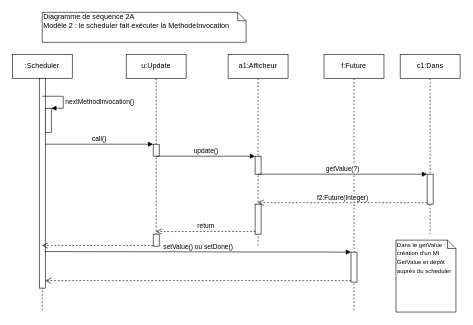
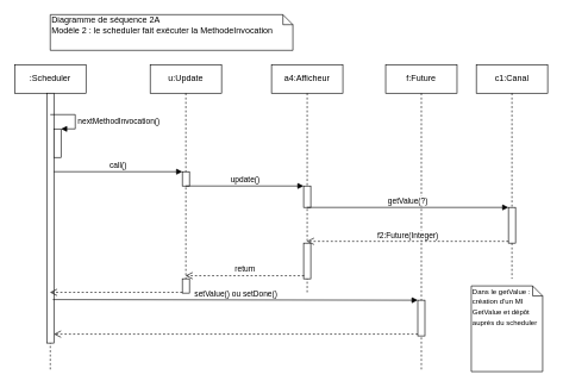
  <mxCell id="0" />
  <mxCell id="1" parent="0" />
  <mxCell id="2" value=":Scheduler" style="shape=umlLifeline;perimeter=lifelinePerimeter;whiteSpace=wrap;html=1;container=1;collapsible=0;recursiveResize=0;outlineConnect=0;" vertex="1" parent="1"><mxGeometry x="20" y="90" width="100" height="430" as="geometry" /></mxCell>
  <mxCell id="3" value="" style="html=1;points=[];perimeter=orthogonalPerimeter;" vertex="1" parent="2"><mxGeometry x="45" y="40" width="10" height="350" as="geometry" /></mxCell>
  <mxCell id="4" value="" style="html=1;points=[];perimeter=orthogonalPerimeter;" vertex="1" parent="2"><mxGeometry x="55" y="90" width="10" height="40" as="geometry" /></mxCell>
  <mxCell id="5" value="nextMethodInvocation()" style="edgeStyle=orthogonalEdgeStyle;html=1;align=left;spacingLeft=2;endArrow=block;rounded=0;entryX=1;entryY=0;" edge="1" parent="2" target="4"><mxGeometry x="0.2" relative="1" as="geometry"><mxPoint x="50" y="70" as="sourcePoint" /><Array as="points"><mxPoint x="85" y="70" /></Array><mxPoint as="offset" /></mxGeometry></mxCell>
  <mxCell id="6" value="u:Update" style="shape=umlLifeline;perimeter=lifelinePerimeter;whiteSpace=wrap;html=1;container=1;collapsible=0;recursiveResize=0;outlineConnect=0;" vertex="1" parent="1"><mxGeometry x="210" y="90" width="100" height="320" as="geometry" /></mxCell>
  <mxCell id="7" value="" style="html=1;points=[];perimeter=orthogonalPerimeter;" vertex="1" parent="6"><mxGeometry x="45" y="150" width="10" height="20" as="geometry" /></mxCell>
  <mxCell id="8" value="" style="html=1;points=[];perimeter=orthogonalPerimeter;" vertex="1" parent="6"><mxGeometry x="45" y="300" width="10" height="20" as="geometry" /></mxCell>
  <mxCell id="9" value="call()" style="html=1;verticalAlign=bottom;endArrow=block;entryX=0;entryY=0;" edge="1" parent="1" source="3" target="7"><mxGeometry relative="1" as="geometry"><mxPoint x="180" y="240" as="sourcePoint" /></mxGeometry></mxCell>
- <mxCell id="10" value="a1:Afficheur" style="shape=umlLifeline;perimeter=lifelinePerimeter;whiteSpace=wrap;html=1;container=1;collapsible=0;recursiveResize=0;outlineConnect=0;" vertex="1" parent="1"><mxGeometry x="380" y="90" width="100" height="320" as="geometry" /></mxCell>
+ <mxCell id="10" value="a4:Afficheur" style="shape=umlLifeline;perimeter=lifelinePerimeter;whiteSpace=wrap;html=1;container=1;collapsible=0;recursiveResize=0;outlineConnect=0;" vertex="1" parent="1"><mxGeometry x="380" y="90" width="100" height="320" as="geometry" /></mxCell>
  <mxCell id="11" value="" style="html=1;points=[];perimeter=orthogonalPerimeter;" vertex="1" parent="10"><mxGeometry x="45" y="170" width="10" height="30" as="geometry" /></mxCell>
  <mxCell id="12" value="" style="html=1;points=[];perimeter=orthogonalPerimeter;" vertex="1" parent="10"><mxGeometry x="45" y="250" width="10" height="50" as="geometry" /></mxCell>
  <mxCell id="13" value="update()" style="html=1;verticalAlign=bottom;endArrow=block;entryX=0;entryY=0;" edge="1" parent="1" source="6" target="11"><mxGeometry relative="1" as="geometry"><mxPoint x="355" y="240" as="sourcePoint" /></mxGeometry></mxCell>
  <mxCell id="14" value="" style="html=1;verticalAlign=bottom;endArrow=open;dashed=1;endSize=8;exitX=0;exitY=0.95;" edge="1" parent="1" source="8" target="2"><mxGeometry relative="1" as="geometry"><mxPoint x="130" y="380" as="targetPoint" /></mxGeometry></mxCell>
  <mxCell id="15" value="f:Future" style="shape=umlLifeline;perimeter=lifelinePerimeter;whiteSpace=wrap;html=1;container=1;collapsible=0;recursiveResize=0;outlineConnect=0;" vertex="1" parent="1"><mxGeometry x="540" y="90" width="100" height="430" as="geometry" /></mxCell>
  <mxCell id="16" value="" style="html=1;points=[];perimeter=orthogonalPerimeter;" vertex="1" parent="15"><mxGeometry x="45" y="330" width="10" height="50" as="geometry" /></mxCell>
  <mxCell id="17" value="setValue() ou setDone()" style="html=1;verticalAlign=bottom;endArrow=block;entryX=0;entryY=0;exitX=0.867;exitY=0.826;exitDx=0;exitDy=0;exitPerimeter=0;" edge="1" parent="1" source="3" target="16"><mxGeometry relative="1" as="geometry"><mxPoint x="110" y="420" as="sourcePoint" /></mxGeometry></mxCell>
  <mxCell id="18" value="" style="html=1;verticalAlign=bottom;endArrow=open;dashed=1;endSize=8;exitX=0;exitY=0.95;" edge="1" parent="1" source="16" target="3"><mxGeometry relative="1" as="geometry"><mxPoint x="515" y="496" as="targetPoint" /></mxGeometry></mxCell>
  <mxCell id="19" value="Diagramme de séquence 2A&lt;br&gt;Modèle 2 : le scheduler fait exécuter la MethodeInvocation" style="shape=note;whiteSpace=wrap;html=1;size=14;verticalAlign=top;align=left;spacingTop=-6;" vertex="1" parent="1"><mxGeometry x="70" y="20" width="340" height="50" as="geometry" /></mxCell>
- <mxCell id="20" value="c1:Dans" style="shape=umlLifeline;perimeter=lifelinePerimeter;whiteSpace=wrap;html=1;container=1;collapsible=0;recursiveResize=0;outlineConnect=0;" vertex="1" parent="1"><mxGeometry x="667" y="90" width="100" height="300" as="geometry" /></mxCell>
+ <mxCell id="20" value="c1:Canal" style="shape=umlLifeline;perimeter=lifelinePerimeter;whiteSpace=wrap;html=1;container=1;collapsible=0;recursiveResize=0;outlineConnect=0;" vertex="1" parent="1"><mxGeometry x="667" y="90" width="100" height="300" as="geometry" /></mxCell>
  <mxCell id="21" value="" style="html=1;points=[];perimeter=orthogonalPerimeter;" vertex="1" parent="20"><mxGeometry x="45" y="200" width="10" height="50" as="geometry" /></mxCell>
  <mxCell id="22" value="getValue(?)" style="html=1;verticalAlign=bottom;endArrow=block;entryX=0;entryY=0;" edge="1" parent="1" source="10" target="21"><mxGeometry relative="1" as="geometry"><mxPoint x="642" y="280" as="sourcePoint" /></mxGeometry></mxCell>
  <mxCell id="23" value="f2:Future(Integer)" style="html=1;verticalAlign=bottom;endArrow=open;dashed=1;endSize=8;exitX=0;exitY=0.95;" edge="1" parent="1" source="21" target="10"><mxGeometry relative="1" as="geometry"><mxPoint x="642" y="356" as="targetPoint" /></mxGeometry></mxCell>
  <mxCell id="24" value="&lt;font style=&quot;font-size: 10px&quot;&gt;Dans le getValue : création d'un MI GetValue et dépôt auprès du scheduler&lt;/font&gt;" style="shape=note;whiteSpace=wrap;html=1;size=14;verticalAlign=top;align=left;spacingTop=-6;" vertex="1" parent="1"><mxGeometry x="660" y="400" width="100" height="120" as="geometry" /></mxCell>
  <mxCell id="25" value="return" style="html=1;verticalAlign=bottom;endArrow=open;dashed=1;endSize=8;exitX=0.067;exitY=0.913;exitDx=0;exitDy=0;exitPerimeter=0;" edge="1" parent="1" source="12" target="6"><mxGeometry relative="1" as="geometry"><mxPoint x="110.003" y="340" as="targetPoint" /><mxPoint x="390" y="340" as="sourcePoint" /></mxGeometry></mxCell>
